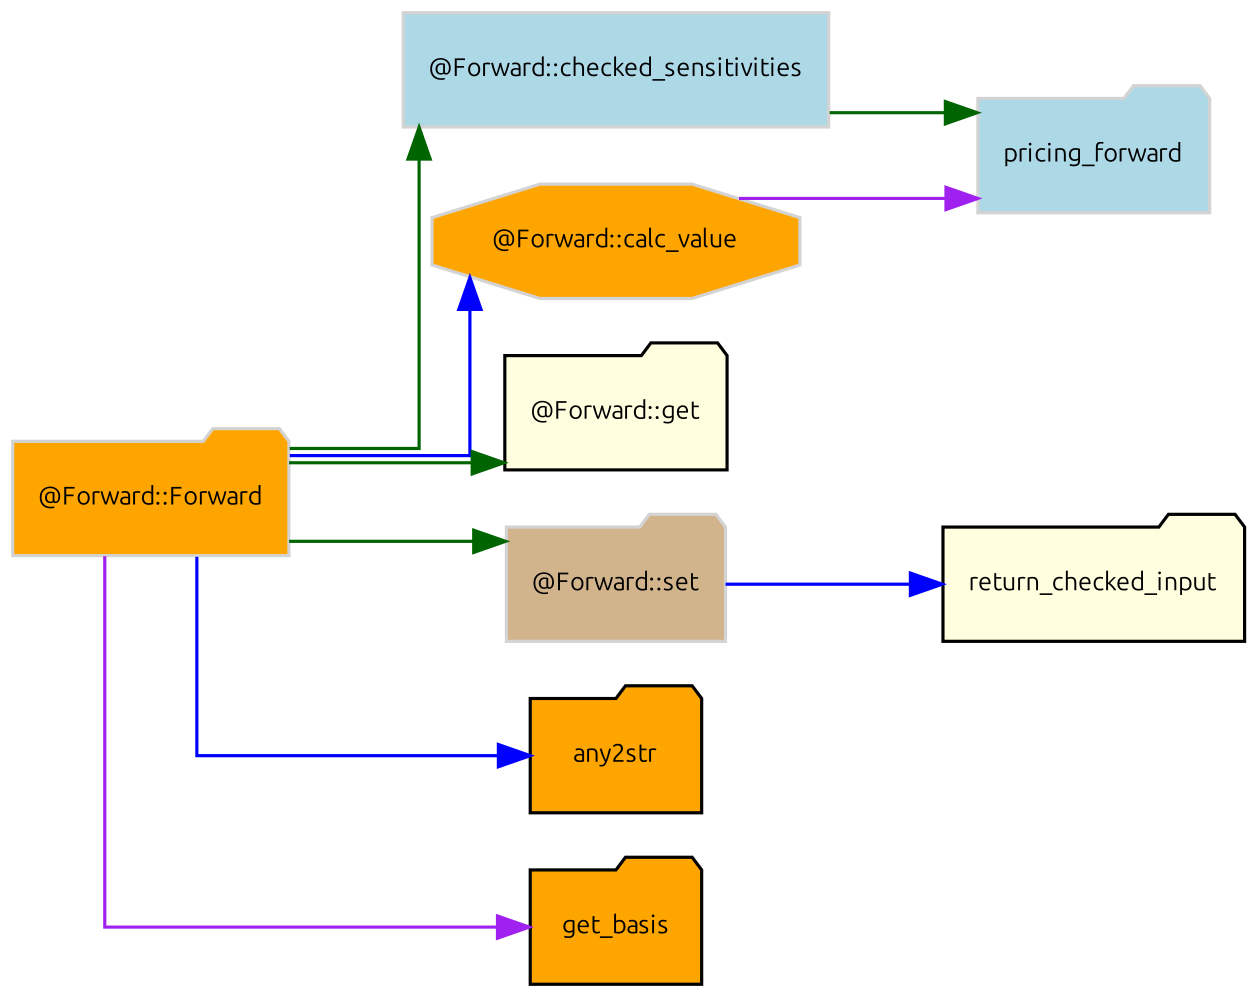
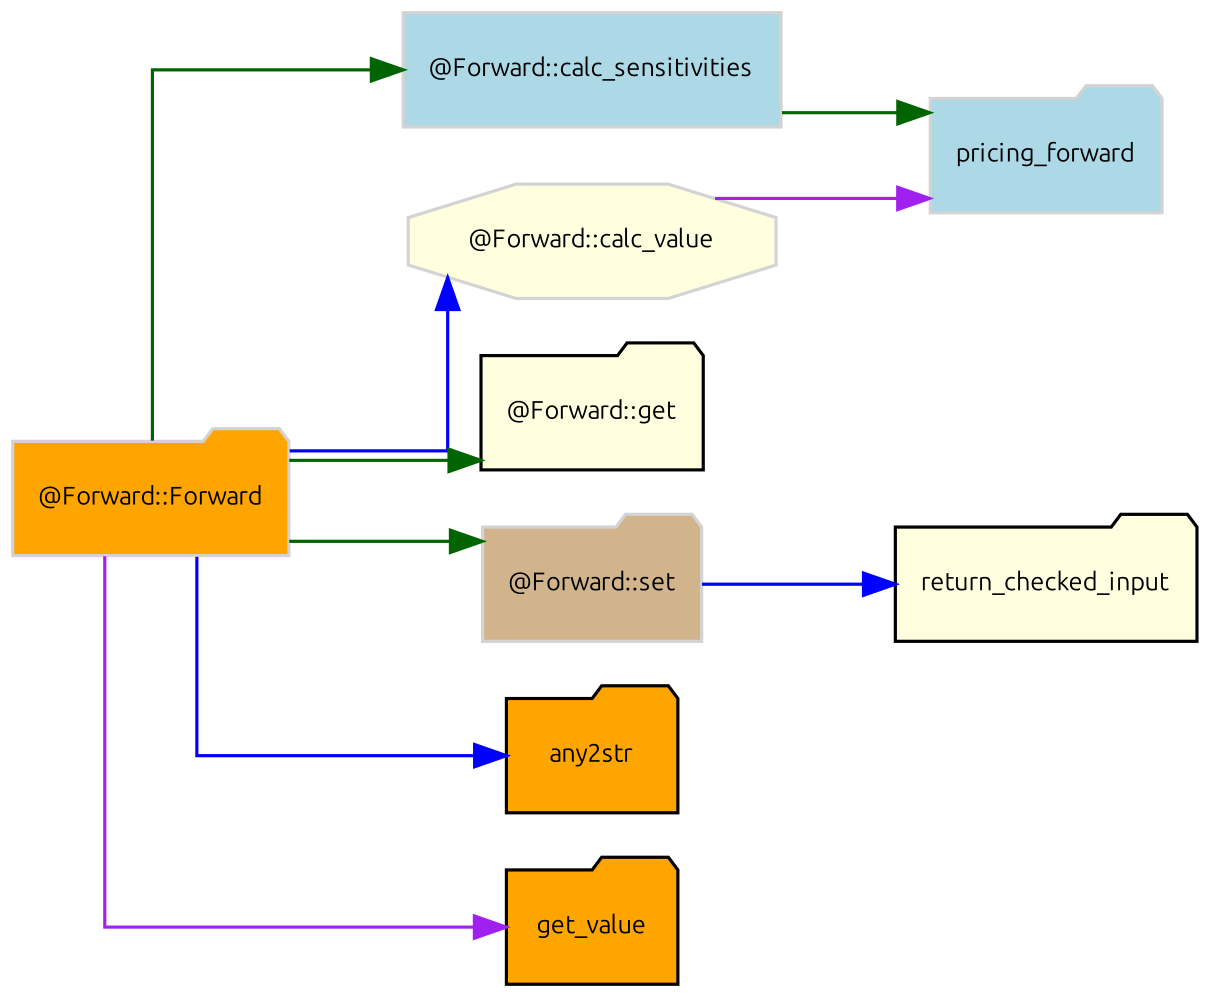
  digraph {
    fontname=Ubuntu
    fontsize=8
    rankdir=LR
    splines=ortho
    node [color=lightgrey fillcolor=orange fontname=Ubuntu fontsize=8 shape=folder style=filled]
    edge [color=darkgreen fontname=Ubuntu fontsize=8]
    "@Forward::Forward"
-   "@Forward::calc_sensitivities" [fillcolor=lightblue shape=box label="@Forward::checked_sensitivities"]
-   "@Forward::calc_value" [shape=octagon]
+   "@Forward::calc_sensitivities" [fillcolor=lightblue shape=box]
+   "@Forward::calc_value" [fillcolor=lightyellow shape=octagon]
    "@Forward::get" [color=black fillcolor=lightyellow]
    "@Forward::set" [fillcolor=tan]
    any2str [color=""]
-   get_basis [color=""]
+   get_basis [label=get_value color=""]
    pricing_forward [fillcolor=lightblue]
    return_checked_input [fillcolor=lightyellow color=""]
    subgraph sub_1 {
      label="@Forward"
      style=filled
      "@Forward::Forward"
      "@Forward::calc_sensitivities"
      "@Forward::calc_value"
      "@Forward::get"
      "@Forward::set"
    }
    "@Forward::Forward" -> "@Forward::calc_sensitivities"
    "@Forward::Forward" -> "@Forward::calc_value" [color=blue]
    "@Forward::Forward" -> "@Forward::get"
    "@Forward::Forward" -> "@Forward::set"
    "@Forward::Forward" -> any2str [color=blue]
    "@Forward::Forward" -> get_basis [color=purple]
    "@Forward::calc_sensitivities" -> pricing_forward
    "@Forward::calc_value" -> pricing_forward [color=purple]
    "@Forward::set" -> return_checked_input [color=blue]
  }
